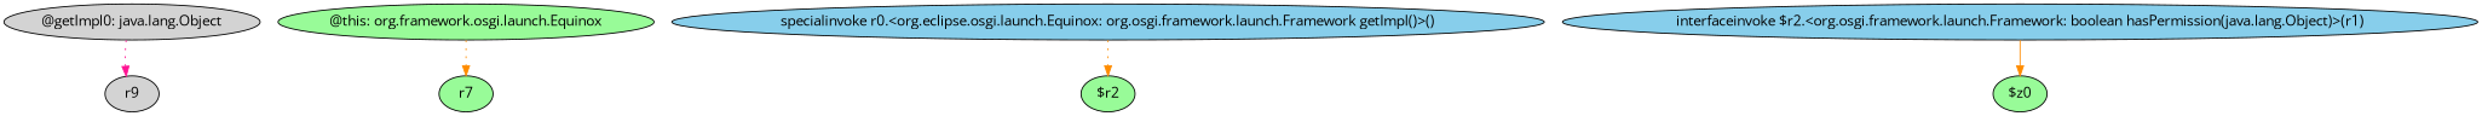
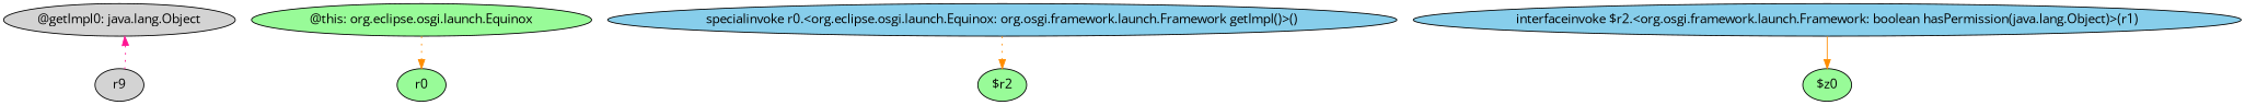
  digraph {
    fontname="Open Sans"
    node [fillcolor=palegreen fontname="Open Sans" style=filled]
    edge [color=darkorange fontname="Open Sans" style=dotted]
    n1 [fillcolor=lightgrey label="@getImpl0: java.lang.Object"]
    n2 [fillcolor=lightgrey label=r9]
-   n3 [label="@this: org.framework.osgi.launch.Equinox"]
-   n4 [label=r7]
+   n3 [label="@this: org.eclipse.osgi.launch.Equinox"]
+   n4 [label=r0]
    n5 [fillcolor=skyblue label="specialinvoke r0.<org.eclipse.osgi.launch.Equinox: org.osgi.framework.launch.Framework getImpl()>()"]
    n6 [label="$r2"]
    n7 [fillcolor=skyblue label="interfaceinvoke $r2.<org.osgi.framework.launch.Framework: boolean hasPermission(java.lang.Object)>(r1)"]
    n8 [label="$z0"]
-   n1 -> n2 [color=deeppink]
+   n2 -> n1 [color=deeppink]
    n3 -> n4
    n5 -> n6
    n7 -> n8 [style=solid]
  }
